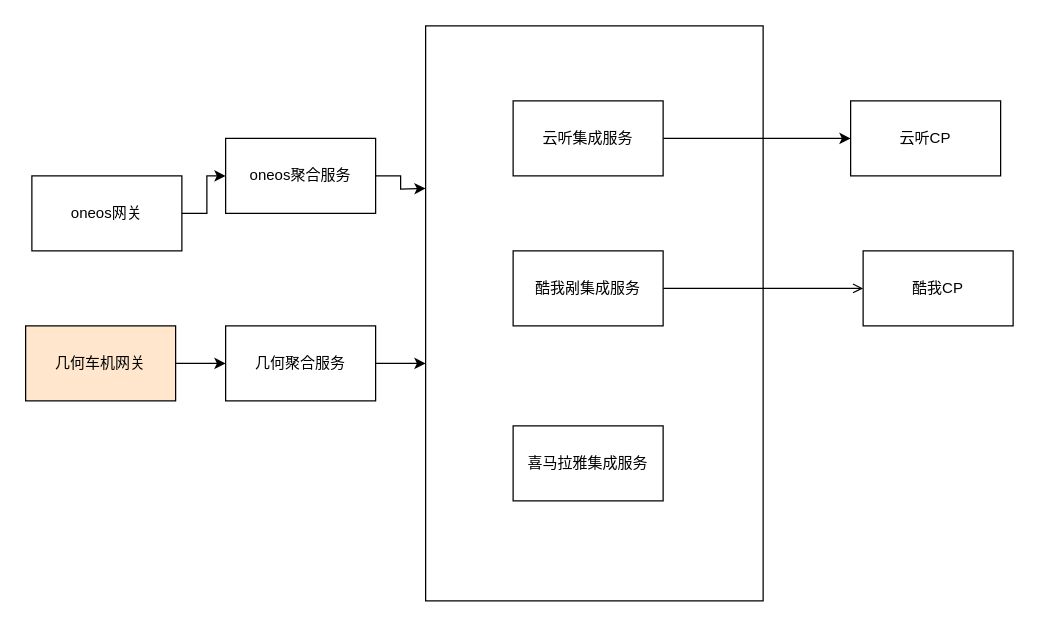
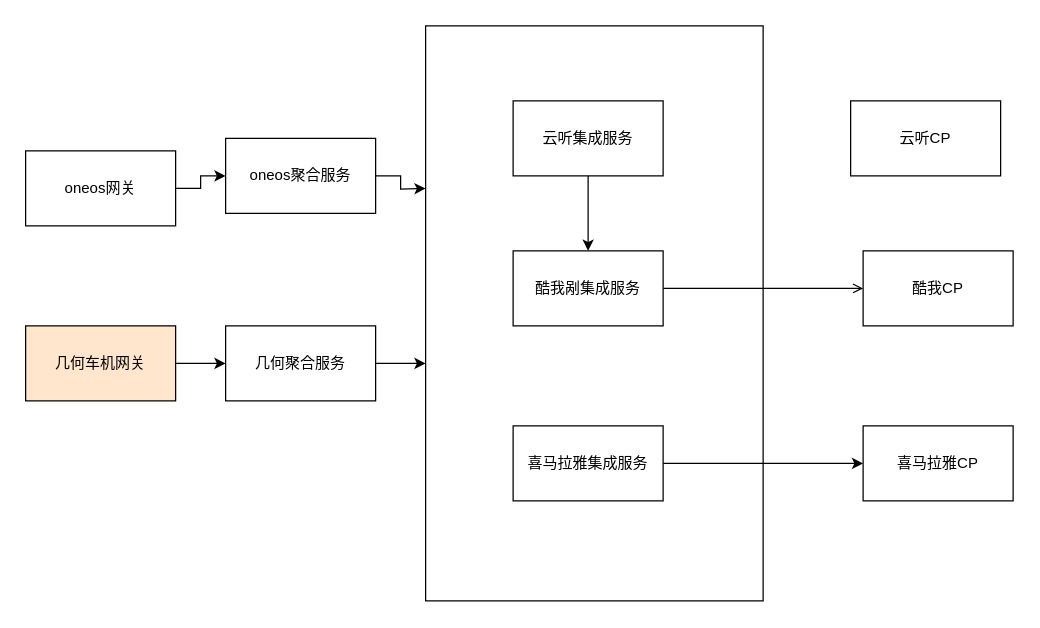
  <mxCell id="0" />
  <mxCell id="1" parent="0" />
  <mxCell id="2" value="" style="rounded=0;whiteSpace=wrap;html=1;" vertex="1" parent="1"><mxGeometry x="340" y="20" width="270" height="460" as="geometry" /></mxCell>
  <mxCell id="3" value="" style="edgeStyle=orthogonalEdgeStyle;rounded=0;orthogonalLoop=1;jettySize=auto;html=1;" edge="1" parent="1" source="4"><mxGeometry relative="1" as="geometry"><mxPoint x="340" y="150" as="targetPoint" /></mxGeometry></mxCell>
  <mxCell id="4" value="oneos聚合服务" style="rounded=0;whiteSpace=wrap;html=1;" vertex="1" parent="1"><mxGeometry x="180" y="110" width="120" height="60" as="geometry" /></mxCell>
- <mxCell id="5" style="edgeStyle=orthogonalEdgeStyle;rounded=0;orthogonalLoop=1;jettySize=auto;html=1;entryX=0;entryY=0.5;entryDx=0;entryDy=0;" edge="1" parent="1" source="6" target="18"><mxGeometry relative="1" as="geometry" /></mxCell>
+ <mxCell id="5" style="edgeStyle=orthogonalEdgeStyle;rounded=0;orthogonalLoop=1;jettySize=auto;html=1;" edge="1" parent="1" source="6" target="8"><mxGeometry relative="1" as="geometry" /></mxCell>
  <mxCell id="6" value="云听集成服务" style="rounded=0;whiteSpace=wrap;html=1;" vertex="1" parent="1"><mxGeometry x="410" y="80" width="120" height="60" as="geometry" /></mxCell>
  <mxCell id="7" style="edgeStyle=orthogonalEdgeStyle;rounded=0;orthogonalLoop=1;jettySize=auto;html=1;entryX=0;entryY=0.5;entryDx=0;entryDy=0;endArrow=open;" edge="1" parent="1" source="8" target="15"><mxGeometry relative="1" as="geometry" /></mxCell>
  <mxCell id="8" value="酷我剐集成服务" style="rounded=0;whiteSpace=wrap;html=1;" vertex="1" parent="1"><mxGeometry x="410" y="200" width="120" height="60" as="geometry" /></mxCell>
  <mxCell id="9" value="" style="edgeStyle=orthogonalEdgeStyle;rounded=0;orthogonalLoop=1;jettySize=auto;html=1;" edge="1" parent="1" source="10"><mxGeometry relative="1" as="geometry"><mxPoint x="340" y="290" as="targetPoint" /></mxGeometry></mxCell>
  <mxCell id="10" value="几何聚合服务" style="rounded=0;whiteSpace=wrap;html=1;" vertex="1" parent="1"><mxGeometry x="180" y="260" width="120" height="60" as="geometry" /></mxCell>
+ <mxCell id="11" style="edgeStyle=orthogonalEdgeStyle;rounded=0;orthogonalLoop=1;jettySize=auto;html=1;entryX=0;entryY=0.5;entryDx=0;entryDy=0;" edge="1" parent="1" source="12" target="19"><mxGeometry relative="1" as="geometry" /></mxCell>
  <mxCell id="12" value="喜马拉雅集成服务" style="rounded=0;whiteSpace=wrap;html=1;" vertex="1" parent="1"><mxGeometry x="410" y="340" width="120" height="60" as="geometry" /></mxCell>
  <mxCell id="13" value="" style="edgeStyle=orthogonalEdgeStyle;rounded=0;orthogonalLoop=1;jettySize=auto;html=1;" edge="1" parent="1" source="14" target="4"><mxGeometry relative="1" as="geometry" /></mxCell>
- <mxCell id="14" value="oneos网关" style="rounded=0;whiteSpace=wrap;html=1;" vertex="1" parent="1"><mxGeometry x="25" y="140" width="120" height="60" as="geometry" /></mxCell>
+ <mxCell id="14" value="oneos网关" style="rounded=0;whiteSpace=wrap;html=1;" vertex="1" parent="1"><mxGeometry x="20" y="120" width="120" height="60" as="geometry" /></mxCell>
  <mxCell id="15" value="酷我CP" style="rounded=0;whiteSpace=wrap;html=1;" vertex="1" parent="1"><mxGeometry x="690" y="200" width="120" height="60" as="geometry" /></mxCell>
  <mxCell id="16" value="" style="edgeStyle=orthogonalEdgeStyle;rounded=0;orthogonalLoop=1;jettySize=auto;html=1;" edge="1" parent="1" source="17" target="10"><mxGeometry relative="1" as="geometry" /></mxCell>
  <mxCell id="17" value="几何车机网关" style="rounded=0;whiteSpace=wrap;html=1;fillColor=#ffe6cc;" vertex="1" parent="1"><mxGeometry x="20" y="260" width="120" height="60" as="geometry" /></mxCell>
  <mxCell id="18" value="云听CP" style="rounded=0;whiteSpace=wrap;html=1;" vertex="1" parent="1"><mxGeometry x="680" y="80" width="120" height="60" as="geometry" /></mxCell>
+ <mxCell id="19" value="喜马拉雅CP" style="rounded=0;whiteSpace=wrap;html=1;" vertex="1" parent="1"><mxGeometry x="690" y="340" width="120" height="60" as="geometry" /></mxCell>
